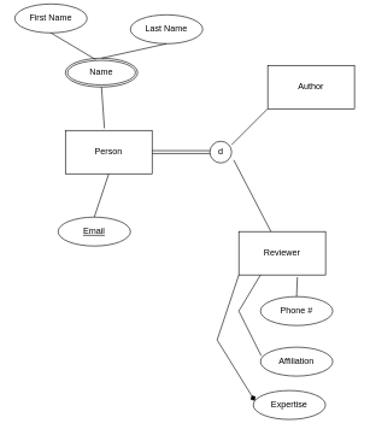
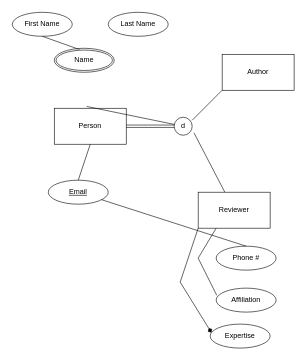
  <mxCell id="0" />
  <mxCell id="1" parent="0" />
  <mxCell id="2" value="Person" style="rounded=0;whiteSpace=wrap;html=1;" vertex="1" parent="1"><mxGeometry x="90" y="180" width="120" height="60" as="geometry" /></mxCell>
  <mxCell id="3" value="d" style="ellipse;whiteSpace=wrap;html=1;aspect=fixed;" vertex="1" parent="1"><mxGeometry x="290" y="195" width="30" height="30" as="geometry" /></mxCell>
  <mxCell id="4" value="" style="endArrow=none;html=1;rounded=0;exitX=1.1;exitY=0.867;exitDx=0;exitDy=0;exitPerimeter=0;" edge="1" parent="1" source="3" target="6"><mxGeometry width="50" height="50" relative="1" as="geometry"><mxPoint x="330" y="245" as="sourcePoint" /><mxPoint x="370" y="270" as="targetPoint" /></mxGeometry></mxCell>
  <mxCell id="5" value="" style="endArrow=none;html=1;rounded=0;" edge="1" parent="1"><mxGeometry width="50" height="50" relative="1" as="geometry"><mxPoint x="320" y="200" as="sourcePoint" /><mxPoint x="370" y="150" as="targetPoint" /></mxGeometry></mxCell>
  <mxCell id="6" value="Reviewer" style="rounded=0;whiteSpace=wrap;html=1;" vertex="1" parent="1"><mxGeometry x="330" y="320" width="120" height="60" as="geometry" /></mxCell>
  <mxCell id="7" value="Author" style="rounded=0;whiteSpace=wrap;html=1;" vertex="1" parent="1"><mxGeometry x="370" y="90" width="120" height="60" as="geometry" /></mxCell>
  <mxCell id="8" value="Name" style="ellipse;shape=doubleEllipse;margin=3;whiteSpace=wrap;html=1;align=center;" vertex="1" parent="1"><mxGeometry x="90" y="80" width="100" height="40" as="geometry" /></mxCell>
- <mxCell id="9" value="First&lt;span style=&quot;white-space: pre;&quot;&gt;&amp;nbsp;Name&lt;/span&gt;" style="ellipse;whiteSpace=wrap;html=1;align=center;" vertex="1" parent="1"><mxGeometry x="20" y="5" width="100" height="40" as="geometry" /></mxCell>
+ <mxCell id="9" value="First&lt;span style=&quot;white-space: pre;&quot;&gt;&amp;nbsp;Name&lt;/span&gt;" style="ellipse;whiteSpace=wrap;html=1;align=center;" vertex="1" parent="1"><mxGeometry x="20" width="100" height="40" as="geometry" y="20" /></mxCell>
  <mxCell id="10" value="Last Name" style="ellipse;whiteSpace=wrap;html=1;align=center;" vertex="1" parent="1"><mxGeometry x="180" width="100" height="40" as="geometry" y="20" /></mxCell>
- <mxCell id="11" value="" style="endArrow=none;html=1;rounded=0;entryX=0.5;entryY=1;entryDx=0;entryDy=0;exitX=0.45;exitY=-0.05;exitDx=0;exitDy=0;exitPerimeter=0;" edge="1" parent="1" source="2" target="8"><mxGeometry relative="1" as="geometry"><mxPoint x="110" y="150" as="sourcePoint" /><mxPoint x="270" y="150" as="targetPoint" /></mxGeometry></mxCell>
- <mxCell id="12" value="" style="endArrow=none;html=1;rounded=0;entryX=0.5;entryY=1;entryDx=0;entryDy=0;exitX=0.5;exitY=0;exitDx=0;exitDy=0;" edge="1" parent="1" source="8" target="10"><mxGeometry relative="1" as="geometry"><mxPoint x="350" y="300" as="sourcePoint" /><mxPoint x="510" y="300" as="targetPoint" /></mxGeometry></mxCell>
+ <mxCell id="11" value="" style="endArrow=none;html=1;rounded=0;exitX=0.45;exitY=-0.05;exitDx=0;exitDy=0;exitPerimeter=0;" edge="1" parent="1" source="2" target="3"><mxGeometry relative="1" as="geometry"><mxPoint x="110" y="150" as="sourcePoint" /><mxPoint x="270" y="150" as="targetPoint" /></mxGeometry></mxCell>
  <mxCell id="13" value="" style="endArrow=none;html=1;rounded=0;entryX=0.5;entryY=1;entryDx=0;entryDy=0;exitX=0.42;exitY=0.05;exitDx=0;exitDy=0;exitPerimeter=0;" edge="1" parent="1" source="8" target="9"><mxGeometry relative="1" as="geometry"><mxPoint x="350" y="300" as="sourcePoint" /><mxPoint x="510" y="300" as="targetPoint" /></mxGeometry></mxCell>
  <mxCell id="14" value="Email" style="ellipse;whiteSpace=wrap;html=1;align=center;fontStyle=4;" vertex="1" parent="1"><mxGeometry x="80" y="300" width="100" height="40" as="geometry" /></mxCell>
  <mxCell id="15" value="" style="endArrow=none;html=1;rounded=0;exitX=0.5;exitY=1;exitDx=0;exitDy=0;entryX=0.5;entryY=0;entryDx=0;entryDy=0;" edge="1" parent="1" source="2" target="14"><mxGeometry relative="1" as="geometry"><mxPoint x="350" y="300" as="sourcePoint" /><mxPoint x="510" y="300" as="targetPoint" /></mxGeometry></mxCell>
  <mxCell id="16" value="" style="shape=link;html=1;rounded=0;" edge="1" parent="1"><mxGeometry relative="1" as="geometry"><mxPoint x="210" y="210" as="sourcePoint" /><mxPoint x="290" y="210" as="targetPoint" /></mxGeometry></mxCell>
  <mxCell id="17" value="Phone #" style="ellipse;whiteSpace=wrap;html=1;align=center;" vertex="1" parent="1"><mxGeometry x="360" y="410" width="100" height="40" as="geometry" /></mxCell>
  <mxCell id="18" value="Affiliation" style="ellipse;whiteSpace=wrap;html=1;align=center;" vertex="1" parent="1"><mxGeometry x="360" y="480" width="100" height="40" as="geometry" /></mxCell>
  <mxCell id="19" value="Expertise" style="ellipse;whiteSpace=wrap;html=1;" vertex="1" parent="1"><mxGeometry x="350" y="540" width="100" height="40" as="geometry" /></mxCell>
- <mxCell id="20" value="" style="endArrow=none;html=1;rounded=0;entryX=0.675;entryY=1.05;entryDx=0;entryDy=0;entryPerimeter=0;exitX=0.5;exitY=0;exitDx=0;exitDy=0;" edge="1" parent="1" source="17" target="6"><mxGeometry relative="1" as="geometry"><mxPoint x="350" y="430" as="sourcePoint" /><mxPoint x="510" y="430" as="targetPoint" /></mxGeometry></mxCell>
+ <mxCell id="20" value="" style="endArrow=none;html=1;rounded=0;exitX=0.5;exitY=0;exitDx=0;exitDy=0;" edge="1" parent="1" source="17" target="14"><mxGeometry relative="1" as="geometry"><mxPoint x="350" y="430" as="sourcePoint" /><mxPoint x="510" y="430" as="targetPoint" /></mxGeometry></mxCell>
  <mxCell id="21" value="" style="endArrow=none;html=1;rounded=0;exitX=0.25;exitY=1;exitDx=0;exitDy=0;entryX=0.01;entryY=0.3;entryDx=0;entryDy=0;entryPerimeter=0;" edge="1" parent="1" source="6" target="18"><mxGeometry relative="1" as="geometry"><mxPoint x="350" y="430" as="sourcePoint" /><mxPoint x="310" y="450" as="targetPoint" /><Array as="points"><mxPoint x="330" y="430" /></Array></mxGeometry></mxCell>
  <mxCell id="22" value="" style="endArrow=diamond;html=1;rounded=0;exitX=0;exitY=1;exitDx=0;exitDy=0;entryX=0.02;entryY=0.35;entryDx=0;entryDy=0;entryPerimeter=0;" edge="1" parent="1" source="6" target="19"><mxGeometry relative="1" as="geometry"><mxPoint x="350" y="430" as="sourcePoint" /><mxPoint x="510" y="430" as="targetPoint" /><Array as="points"><mxPoint x="300" y="470" /></Array></mxGeometry></mxCell>
